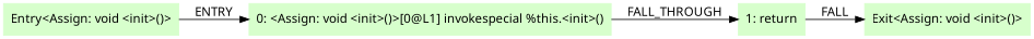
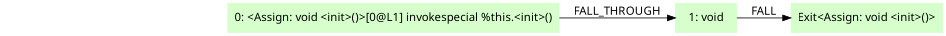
  digraph {
    fontname="Noto Sans"
    rankdir=LR
    node [color=".3 .2 1.0" fontname="Noto Sans" shape=box style=filled]
    edge [fontname="Noto Sans"]
-   n1 [label="Entry<Assign: void <init>()>"]
    n2 [label="0: <Assign: void <init>()>[0@L1] invokespecial %this.<init>()"]
-   n3 [label="1: return"]
+   n3 [label="1: void"]
    n4 [label="Exit<Assign: void <init>()>"]
-   n1 -> n2 [label=ENTRY]
    n2 -> n3 [label=FALL_THROUGH]
    n3 -> n4 [label=FALL]
  }
